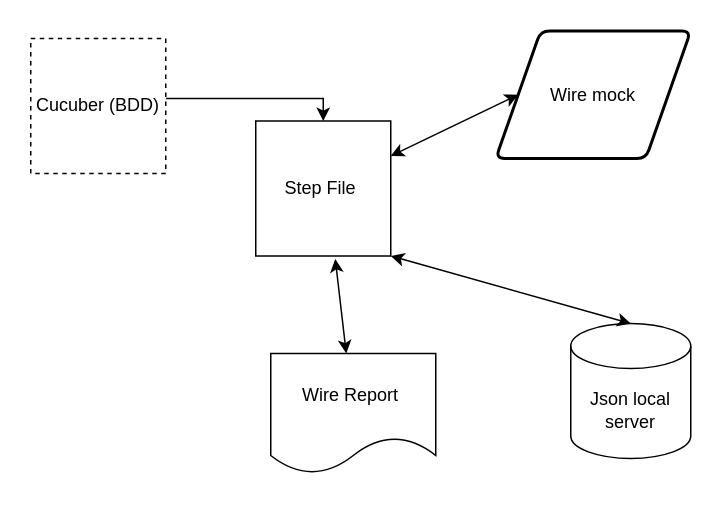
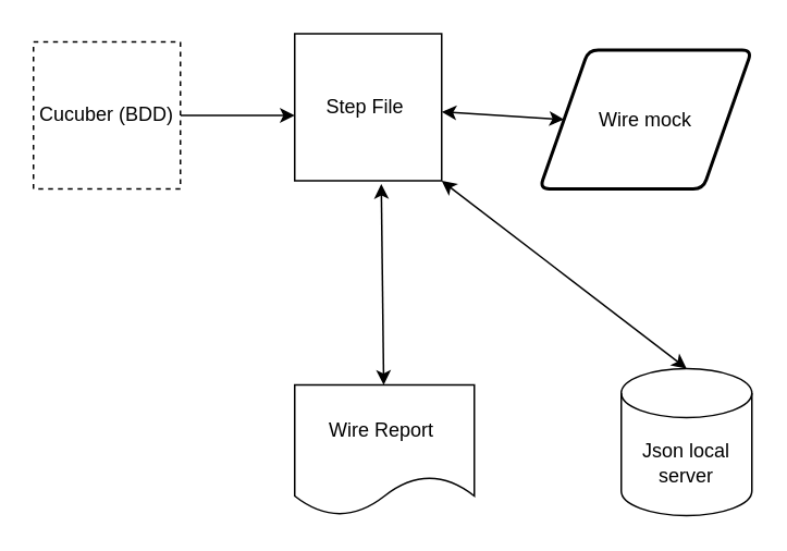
  <mxCell id="0" />
  <mxCell id="1" parent="0" />
- <mxCell id="2" value="Json local server" style="shape=cylinder3;whiteSpace=wrap;html=1;boundedLbl=1;backgroundOutline=1;size=15;" vertex="1" parent="1"><mxGeometry x="380" y="215" width="80" height="90" as="geometry" /></mxCell>
+ <mxCell id="2" value="Json local server" style="shape=cylinder3;whiteSpace=wrap;html=1;boundedLbl=1;backgroundOutline=1;size=15;" vertex="1" parent="1"><mxGeometry x="380" y="225" width="80" height="90" as="geometry" /></mxCell>
  <mxCell id="3" value="Wire Report&amp;nbsp;" style="shape=document;whiteSpace=wrap;html=1;boundedLbl=1;" vertex="1" parent="1"><mxGeometry x="180" y="235" width="110" height="80" as="geometry" /></mxCell>
  <mxCell id="4" value="" style="edgeStyle=orthogonalEdgeStyle;rounded=0;orthogonalLoop=1;jettySize=auto;html=1;" edge="1" parent="1" source="5" target="6"><mxGeometry relative="1" as="geometry"><Array as="points"><mxPoint x="190" y="65" /><mxPoint x="190" y="65" /></Array></mxGeometry></mxCell>
  <mxCell id="5" value="Cucuber (BDD)" style="whiteSpace=wrap;html=1;aspect=fixed;dashed=1;" vertex="1" parent="1"><mxGeometry x="20" y="25" width="90" height="90" as="geometry" /></mxCell>
- <mxCell id="6" value="Step File&amp;nbsp;" style="whiteSpace=wrap;html=1;aspect=fixed;" vertex="1" parent="1"><mxGeometry x="170" y="80" width="90" height="90" as="geometry" /></mxCell>
- <mxCell id="7" value="Wire mock" style="shape=parallelogram;html=1;strokeWidth=2;perimeter=parallelogramPerimeter;whiteSpace=wrap;rounded=1;arcSize=12;size=0.23;" vertex="1" parent="1"><mxGeometry x="330" y="20" width="130" height="85" as="geometry" /></mxCell>
+ <mxCell id="6" value="Step File&amp;nbsp;" style="whiteSpace=wrap;html=1;aspect=fixed;" vertex="1" parent="1"><mxGeometry x="180" y="20" width="90" height="90" as="geometry" /></mxCell>
+ <mxCell id="7" value="Wire mock" style="shape=parallelogram;html=1;strokeWidth=2;perimeter=parallelogramPerimeter;whiteSpace=wrap;rounded=1;arcSize=12;size=0.23;" vertex="1" parent="1"><mxGeometry x="330" y="30" width="130" height="85" as="geometry" /></mxCell>
  <mxCell id="8" value="" style="endArrow=classic;startArrow=classic;html=1;entryX=0.589;entryY=1.022;entryDx=0;entryDy=0;entryPerimeter=0;" edge="1" parent="1" source="3" target="6"><mxGeometry width="50" height="50" relative="1" as="geometry"><mxPoint x="240" y="220" as="sourcePoint" /><mxPoint x="300" y="110" as="targetPoint" /><Array as="points" /></mxGeometry></mxCell>
  <mxCell id="9" value="" style="endArrow=classic;startArrow=classic;html=1;entryX=0;entryY=0.5;entryDx=0;entryDy=0;" edge="1" parent="1" source="6" target="7"><mxGeometry width="50" height="50" relative="1" as="geometry"><mxPoint x="290" y="95" as="sourcePoint" /><mxPoint x="340" y="45" as="targetPoint" /></mxGeometry></mxCell>
  <mxCell id="10" value="" style="endArrow=classic;startArrow=classic;html=1;entryX=0.5;entryY=0;entryDx=0;entryDy=0;entryPerimeter=0;exitX=1;exitY=1;exitDx=0;exitDy=0;" edge="1" parent="1" source="6" target="2"><mxGeometry width="50" height="50" relative="1" as="geometry"><mxPoint x="270" y="195" as="sourcePoint" /><mxPoint x="320" y="145" as="targetPoint" /></mxGeometry></mxCell>
